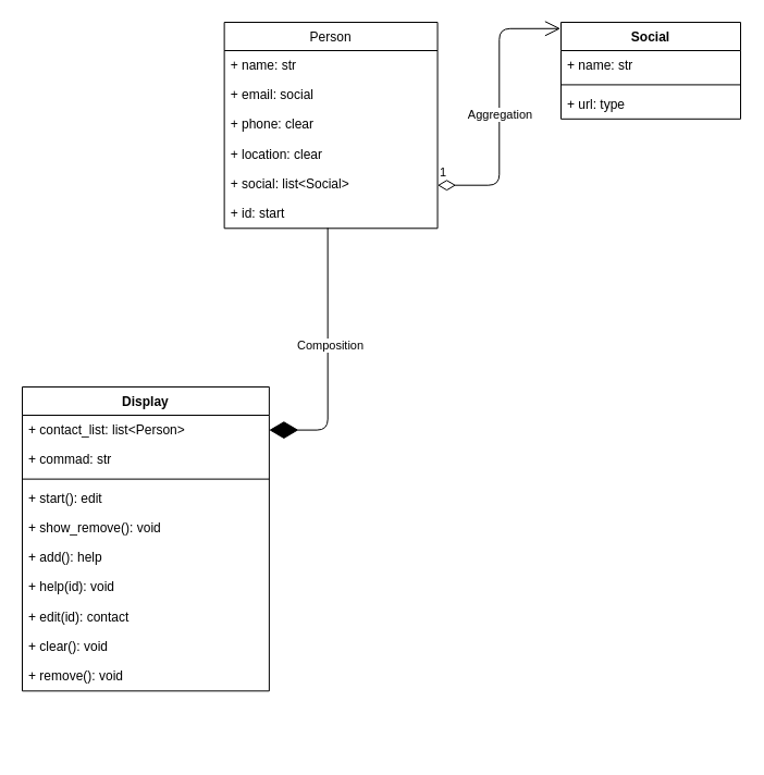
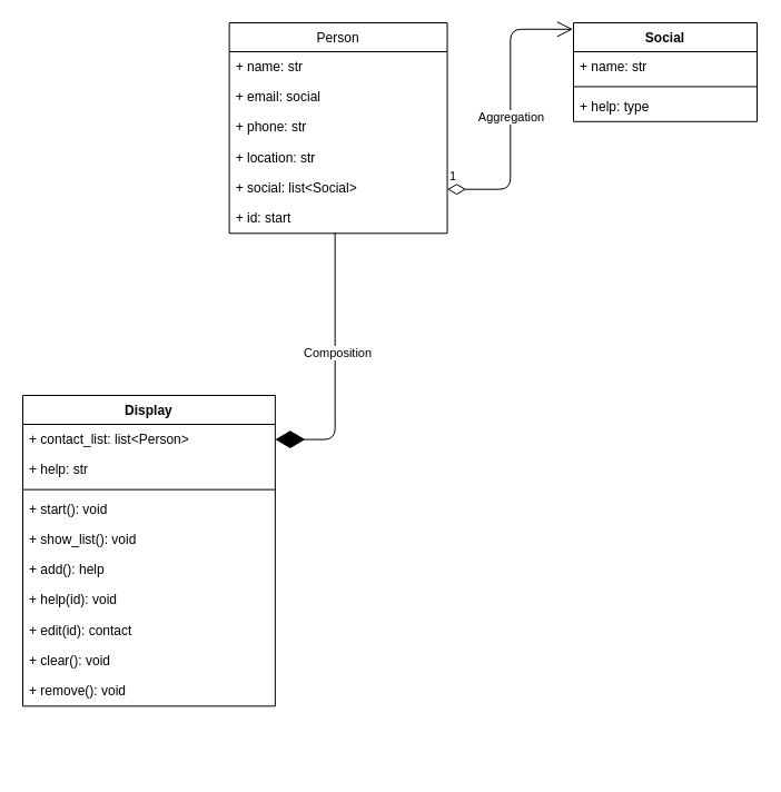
  <mxCell id="0" />
  <mxCell id="1" parent="0" />
  <mxCell id="2" value="" style="group" parent="1" vertex="1" connectable="0"><mxGeometry x="20" y="20" width="660" height="670" as="geometry" /></mxCell>
  <mxCell id="3" value="Person" style="swimlane;fontStyle=0;childLayout=stackLayout;horizontal=1;startSize=26;fillColor=none;horizontalStack=0;resizeParent=1;resizeParentMax=0;resizeLast=0;collapsible=1;marginBottom=0;" parent="2" vertex="1"><mxGeometry x="185.625" width="195.938" height="189.312" as="geometry" /></mxCell>
  <mxCell id="4" value="+ name: str" style="text;strokeColor=none;fillColor=none;align=left;verticalAlign=top;spacingLeft=4;spacingRight=4;overflow=hidden;rotatable=0;points=[[0,0.5],[1,0.5]];portConstraint=eastwest;" parent="3" vertex="1"><mxGeometry y="26" width="195.938" height="27.219" as="geometry" /></mxCell>
  <mxCell id="5" value="+ email: social" style="text;strokeColor=none;fillColor=none;align=left;verticalAlign=top;spacingLeft=4;spacingRight=4;overflow=hidden;rotatable=0;points=[[0,0.5],[1,0.5]];portConstraint=eastwest;" parent="3" vertex="1"><mxGeometry y="53.219" width="195.938" height="27.219" as="geometry" /></mxCell>
- <mxCell id="6" value="+ phone: clear" style="text;strokeColor=none;fillColor=none;align=left;verticalAlign=top;spacingLeft=4;spacingRight=4;overflow=hidden;rotatable=0;points=[[0,0.5],[1,0.5]];portConstraint=eastwest;" parent="3" vertex="1"><mxGeometry y="80.438" width="195.938" height="27.219" as="geometry" /></mxCell>
- <mxCell id="7" value="+ location: clear" style="text;strokeColor=none;fillColor=none;align=left;verticalAlign=top;spacingLeft=4;spacingRight=4;overflow=hidden;rotatable=0;points=[[0,0.5],[1,0.5]];portConstraint=eastwest;" parent="3" vertex="1"><mxGeometry y="107.656" width="195.938" height="27.219" as="geometry" /></mxCell>
+ <mxCell id="6" value="+ phone: str" style="text;strokeColor=none;fillColor=none;align=left;verticalAlign=top;spacingLeft=4;spacingRight=4;overflow=hidden;rotatable=0;points=[[0,0.5],[1,0.5]];portConstraint=eastwest;" parent="3" vertex="1"><mxGeometry y="80.438" width="195.938" height="27.219" as="geometry" /></mxCell>
+ <mxCell id="7" value="+ location: str" style="text;strokeColor=none;fillColor=none;align=left;verticalAlign=top;spacingLeft=4;spacingRight=4;overflow=hidden;rotatable=0;points=[[0,0.5],[1,0.5]];portConstraint=eastwest;" parent="3" vertex="1"><mxGeometry y="107.656" width="195.938" height="27.219" as="geometry" /></mxCell>
  <mxCell id="8" value="+ social: list&lt;Social&gt;" style="text;strokeColor=none;fillColor=none;align=left;verticalAlign=top;spacingLeft=4;spacingRight=4;overflow=hidden;rotatable=0;points=[[0,0.5],[1,0.5]];portConstraint=eastwest;" parent="3" vertex="1"><mxGeometry y="134.875" width="195.938" height="27.219" as="geometry" /></mxCell>
  <mxCell id="9" value="+ id: start" style="text;strokeColor=none;fillColor=none;align=left;verticalAlign=top;spacingLeft=4;spacingRight=4;overflow=hidden;rotatable=0;points=[[0,0.5],[1,0.5]];portConstraint=eastwest;" parent="3" vertex="1"><mxGeometry y="162.094" width="195.938" height="27.219" as="geometry" /></mxCell>
  <mxCell id="10" value="Social" style="swimlane;fontStyle=1;align=center;verticalAlign=top;childLayout=stackLayout;horizontal=1;startSize=26;horizontalStack=0;resizeParent=1;resizeParentMax=0;resizeLast=0;collapsible=1;marginBottom=0;" parent="2" vertex="1"><mxGeometry x="495" width="165" height="88.812" as="geometry" /></mxCell>
  <mxCell id="11" value="+ name: str" style="text;strokeColor=none;fillColor=none;align=left;verticalAlign=top;spacingLeft=4;spacingRight=4;overflow=hidden;rotatable=0;points=[[0,0.5],[1,0.5]];portConstraint=eastwest;" parent="10" vertex="1"><mxGeometry y="26" width="165" height="27.219" as="geometry" /></mxCell>
  <mxCell id="12" value="" style="line;strokeWidth=1;fillColor=none;align=left;verticalAlign=middle;spacingTop=-1;spacingLeft=3;spacingRight=3;rotatable=0;labelPosition=right;points=[];portConstraint=eastwest;" parent="10" vertex="1"><mxGeometry y="53.219" width="165" height="8.375" as="geometry" /></mxCell>
- <mxCell id="13" value="+ url: type" style="text;strokeColor=none;fillColor=none;align=left;verticalAlign=top;spacingLeft=4;spacingRight=4;overflow=hidden;rotatable=0;points=[[0,0.5],[1,0.5]];portConstraint=eastwest;" parent="10" vertex="1"><mxGeometry y="61.594" width="165" height="27.219" as="geometry" /></mxCell>
+ <mxCell id="13" value="+ help: type" style="text;strokeColor=none;fillColor=none;align=left;verticalAlign=top;spacingLeft=4;spacingRight=4;overflow=hidden;rotatable=0;points=[[0,0.5],[1,0.5]];portConstraint=eastwest;" parent="10" vertex="1"><mxGeometry y="61.594" width="165" height="27.219" as="geometry" /></mxCell>
  <mxCell id="14" value="1" style="endArrow=open;html=1;endSize=12;startArrow=diamondThin;startSize=14;startFill=0;edgeStyle=orthogonalEdgeStyle;align=left;verticalAlign=bottom;entryX=-0.003;entryY=0.065;entryDx=0;entryDy=0;entryPerimeter=0;" parent="2" source="8" target="10" edge="1"><mxGeometry x="-1" y="3" relative="1" as="geometry"><mxPoint x="381.562" y="149.703" as="sourcePoint" /><mxPoint x="546.562" y="149.703" as="targetPoint" /><Array as="points"><mxPoint x="438.281" y="149.703" /><mxPoint x="438.281" y="6.281" /></Array></mxGeometry></mxCell>
  <mxCell id="15" value="Aggregation" style="edgeLabel;html=1;align=center;verticalAlign=middle;resizable=0;points=[];" parent="14" vertex="1" connectable="0"><mxGeometry x="-0.052" relative="1" as="geometry"><mxPoint as="offset" /></mxGeometry></mxCell>
  <mxCell id="16" value="Display" style="swimlane;fontStyle=1;align=center;verticalAlign=top;childLayout=stackLayout;horizontal=1;startSize=26;horizontalStack=0;resizeParent=1;resizeParentMax=0;resizeLast=0;collapsible=1;marginBottom=0;" parent="2" vertex="1"><mxGeometry y="335" width="226.875" height="279.344" as="geometry" /></mxCell>
  <mxCell id="17" value="+ contact_list: list&lt;Person&gt;" style="text;strokeColor=none;fillColor=none;align=left;verticalAlign=top;spacingLeft=4;spacingRight=4;overflow=hidden;rotatable=0;points=[[0,0.5],[1,0.5]];portConstraint=eastwest;" parent="16" vertex="1"><mxGeometry y="26" width="226.875" height="27.219" as="geometry" /></mxCell>
- <mxCell id="18" value="+ commad: str" style="text;strokeColor=none;fillColor=none;align=left;verticalAlign=top;spacingLeft=4;spacingRight=4;overflow=hidden;rotatable=0;points=[[0,0.5],[1,0.5]];portConstraint=eastwest;" parent="16" vertex="1"><mxGeometry y="53.219" width="226.875" height="27.219" as="geometry" /></mxCell>
+ <mxCell id="18" value="+ help: str" style="text;strokeColor=none;fillColor=none;align=left;verticalAlign=top;spacingLeft=4;spacingRight=4;overflow=hidden;rotatable=0;points=[[0,0.5],[1,0.5]];portConstraint=eastwest;" parent="16" vertex="1"><mxGeometry y="53.219" width="226.875" height="27.219" as="geometry" /></mxCell>
  <mxCell id="19" value="" style="line;strokeWidth=1;fillColor=none;align=left;verticalAlign=middle;spacingTop=-1;spacingLeft=3;spacingRight=3;rotatable=0;labelPosition=right;points=[];portConstraint=eastwest;" parent="16" vertex="1"><mxGeometry y="80.438" width="226.875" height="8.375" as="geometry" /></mxCell>
- <mxCell id="20" value="+ start(): edit" style="text;strokeColor=none;fillColor=none;align=left;verticalAlign=top;spacingLeft=4;spacingRight=4;overflow=hidden;rotatable=0;points=[[0,0.5],[1,0.5]];portConstraint=eastwest;" parent="16" vertex="1"><mxGeometry y="88.812" width="226.875" height="27.219" as="geometry" /></mxCell>
- <mxCell id="21" value="+ show_remove(): void" style="text;strokeColor=none;fillColor=none;align=left;verticalAlign=top;spacingLeft=4;spacingRight=4;overflow=hidden;rotatable=0;points=[[0,0.5],[1,0.5]];portConstraint=eastwest;" parent="16" vertex="1"><mxGeometry y="116.031" width="226.875" height="27.219" as="geometry" /></mxCell>
+ <mxCell id="20" value="+ start(): void" style="text;strokeColor=none;fillColor=none;align=left;verticalAlign=top;spacingLeft=4;spacingRight=4;overflow=hidden;rotatable=0;points=[[0,0.5],[1,0.5]];portConstraint=eastwest;" parent="16" vertex="1"><mxGeometry y="88.812" width="226.875" height="27.219" as="geometry" /></mxCell>
+ <mxCell id="21" value="+ show_list(): void" style="text;strokeColor=none;fillColor=none;align=left;verticalAlign=top;spacingLeft=4;spacingRight=4;overflow=hidden;rotatable=0;points=[[0,0.5],[1,0.5]];portConstraint=eastwest;" parent="16" vertex="1"><mxGeometry y="116.031" width="226.875" height="27.219" as="geometry" /></mxCell>
  <mxCell id="22" value="+ add(): help" style="text;strokeColor=none;fillColor=none;align=left;verticalAlign=top;spacingLeft=4;spacingRight=4;overflow=hidden;rotatable=0;points=[[0,0.5],[1,0.5]];portConstraint=eastwest;" parent="16" vertex="1"><mxGeometry y="143.25" width="226.875" height="27.219" as="geometry" /></mxCell>
  <mxCell id="23" value="+ help(id): void" style="text;strokeColor=none;fillColor=none;align=left;verticalAlign=top;spacingLeft=4;spacingRight=4;overflow=hidden;rotatable=0;points=[[0,0.5],[1,0.5]];portConstraint=eastwest;" parent="16" vertex="1"><mxGeometry y="170.469" width="226.875" height="27.219" as="geometry" /></mxCell>
  <mxCell id="24" value="+ edit(id): contact" style="text;strokeColor=none;fillColor=none;align=left;verticalAlign=top;spacingLeft=4;spacingRight=4;overflow=hidden;rotatable=0;points=[[0,0.5],[1,0.5]];portConstraint=eastwest;" parent="16" vertex="1"><mxGeometry y="197.688" width="226.875" height="27.219" as="geometry" /></mxCell>
  <mxCell id="25" value="+ clear(): void" style="text;strokeColor=none;fillColor=none;align=left;verticalAlign=top;spacingLeft=4;spacingRight=4;overflow=hidden;rotatable=0;points=[[0,0.5],[1,0.5]];portConstraint=eastwest;" parent="16" vertex="1"><mxGeometry y="224.906" width="226.875" height="27.219" as="geometry" /></mxCell>
  <mxCell id="26" value="+ remove(): void" style="text;strokeColor=none;fillColor=none;align=left;verticalAlign=top;spacingLeft=4;spacingRight=4;overflow=hidden;rotatable=0;points=[[0,0.5],[1,0.5]];portConstraint=eastwest;" parent="16" vertex="1"><mxGeometry y="252.125" width="226.875" height="27.219" as="geometry" /></mxCell>
  <mxCell id="27" value="" style="endArrow=diamondThin;endFill=1;endSize=24;html=1;entryX=1;entryY=0.5;entryDx=0;entryDy=0;edgeStyle=orthogonalEdgeStyle;exitX=0.485;exitY=0.984;exitDx=0;exitDy=0;exitPerimeter=0;" parent="2" source="9" target="17" edge="1"><mxGeometry width="160" relative="1" as="geometry"><mxPoint x="279.469" y="198.906" as="sourcePoint" /><mxPoint x="350.625" y="314.062" as="targetPoint" /></mxGeometry></mxCell>
  <mxCell id="28" value="Composition" style="edgeLabel;html=1;align=center;verticalAlign=middle;resizable=0;points=[];" parent="27" vertex="1" connectable="0"><mxGeometry x="-0.1" y="2" relative="1" as="geometry"><mxPoint as="offset" /></mxGeometry></mxCell>
